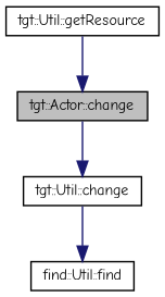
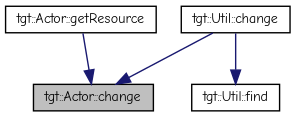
  digraph {
    fontname="Comic Neue"
    rankdir=TB
    node [color=black fillcolor=white fontname="Comic Neue" fontsize=10 shape=record style=filled]
    edge [color=midnightblue fontname="Comic Neue" fontsize=10 labelfontname=Helvetica labelfontsize=10 style=solid]
    n1 [fillcolor=grey75 fontcolor=black height=0.2 label="tgt::Actor::change" width=0.4]
    n2 [height=0.2 label="tgt::Util::change" width=0.4]
-   n3 [height=0.2 label="find::Util::find" width=0.4]
-   n4 [height=0.2 label="tgt::Util::getResource" width=0.4]
-   n1 -> n2
+   n3 [height=0.2 label="tgt::Util::find" width=0.4]
+   n4 [height=0.2 label="tgt::Actor::getResource" width=0.4]
+   n2 -> n1
    n2 -> n3
    n4 -> n1
  }
